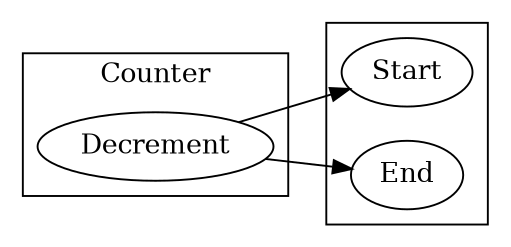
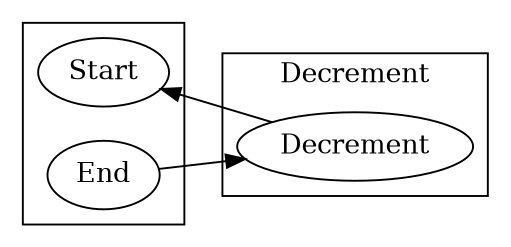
  digraph {
    rankdir=LR
    n1 [label=Start]
    n2 [label=End]
    n3 [label=Decrement]
    subgraph cluster_1 {
      n1
      n2
    }
    subgraph cluster_2 {
-     label=Counter
+     label=Decrement
      n3
    }
    n3 -> n1
-   n3 -> n2
+   n2 -> n3
  }
